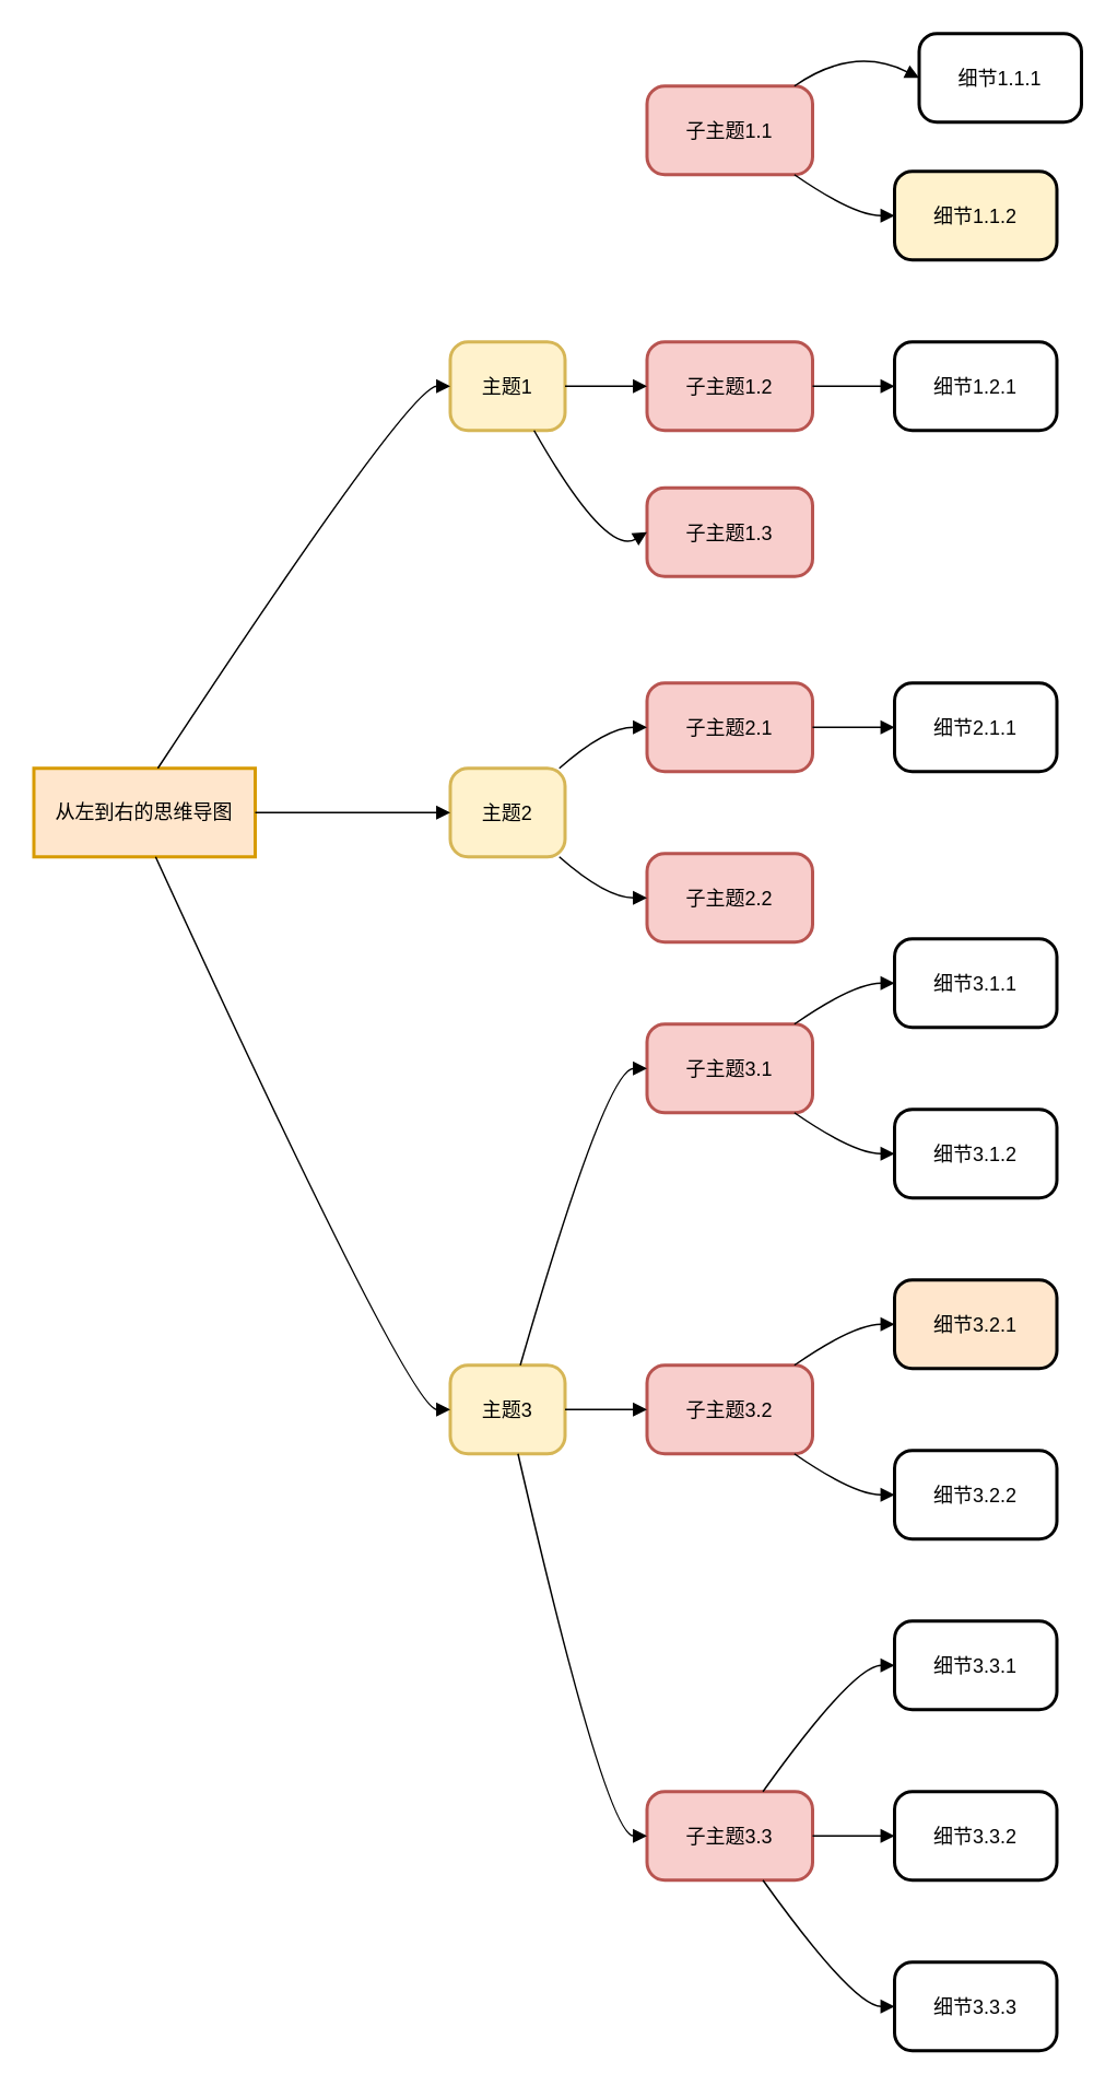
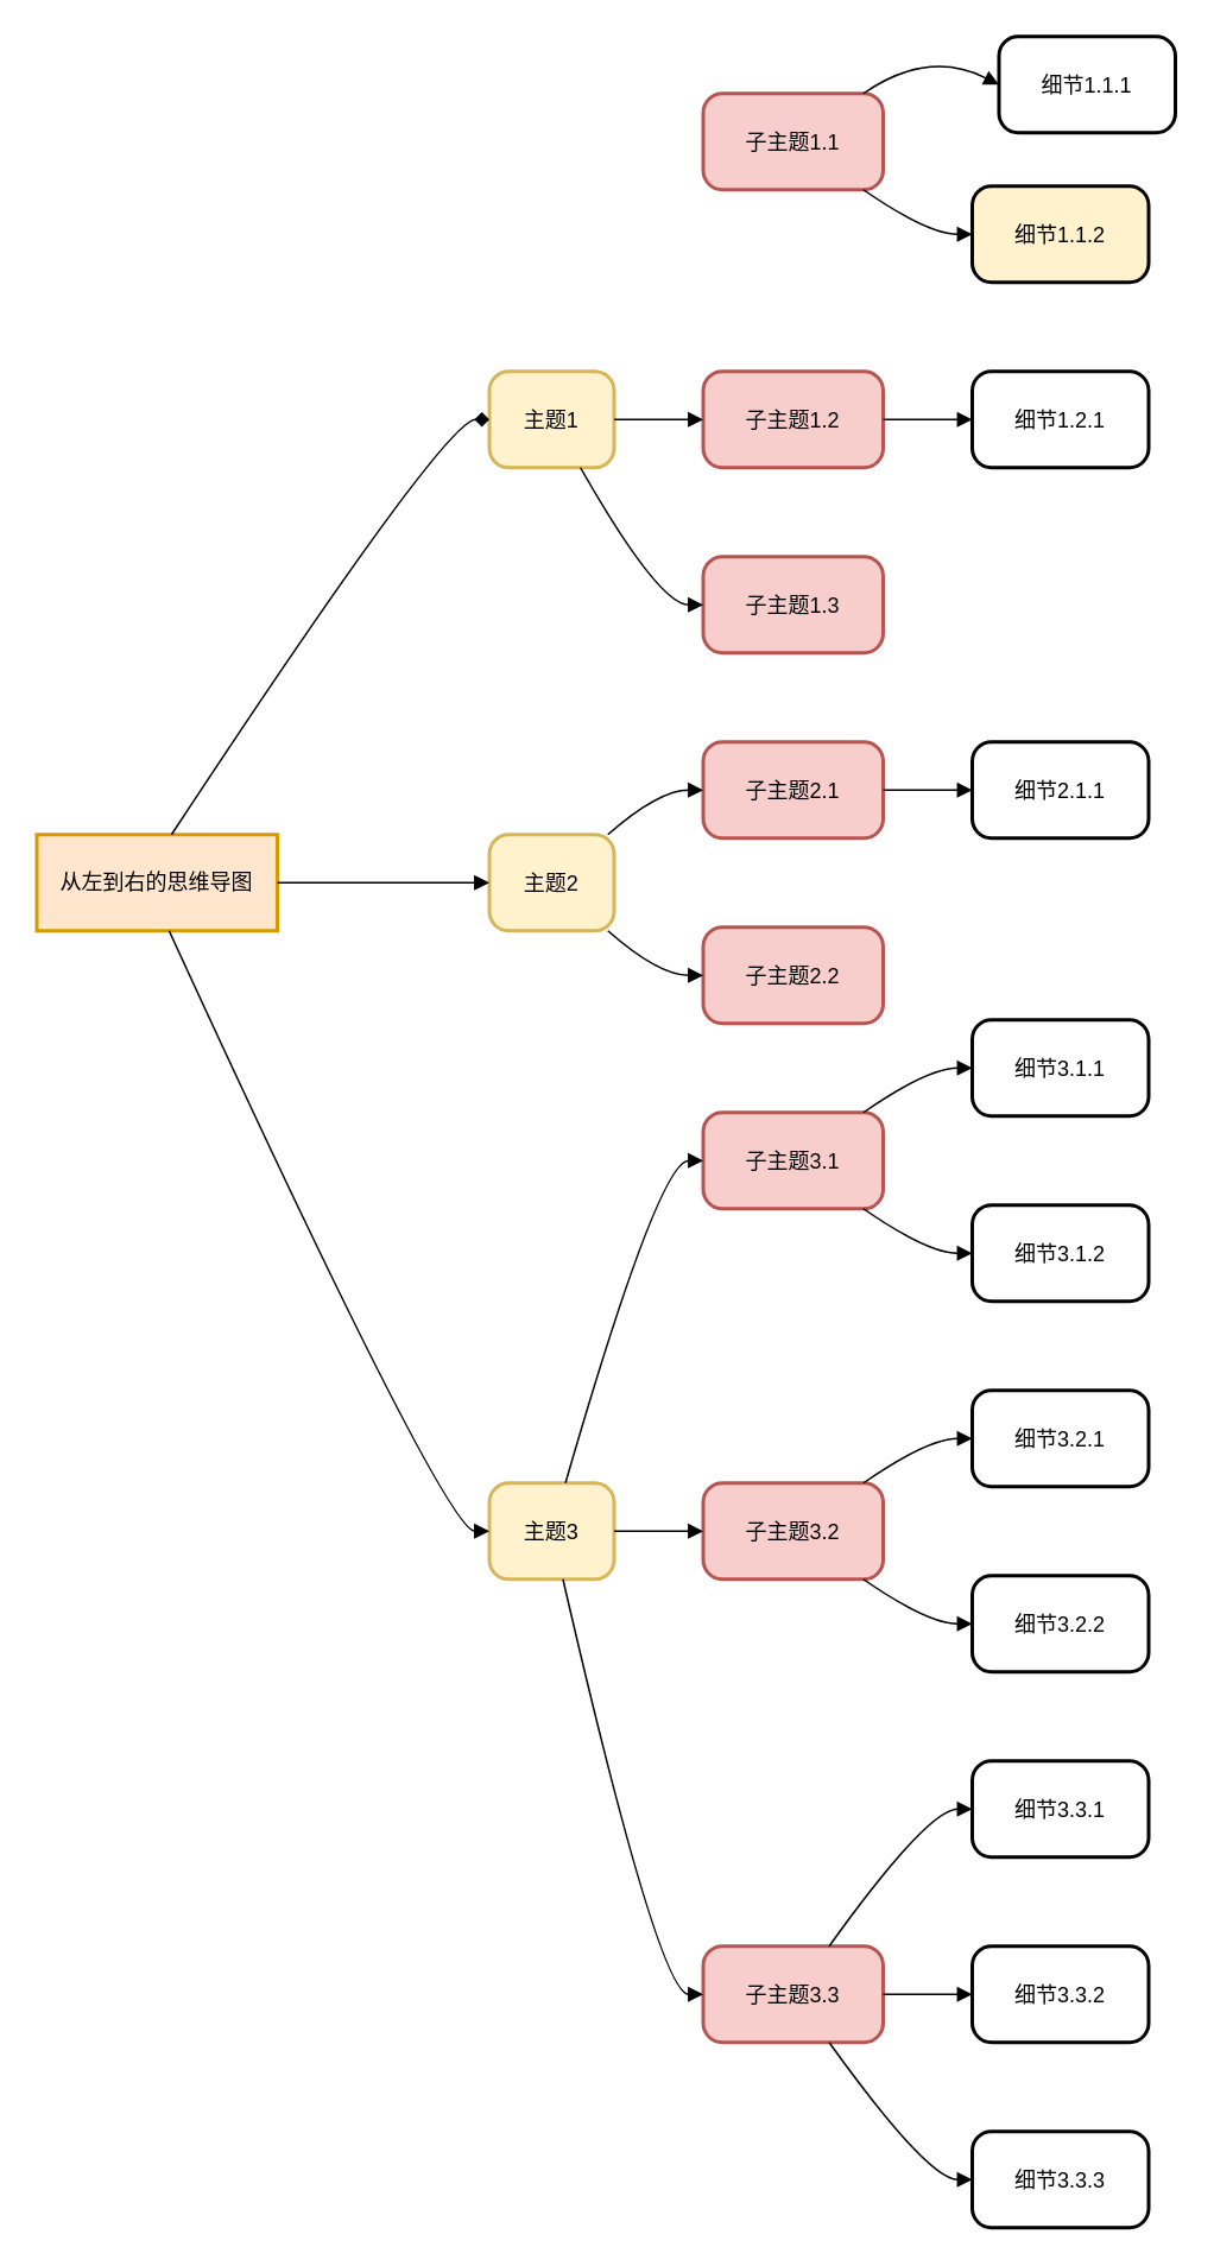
  <mxCell id="0" />
  <mxCell id="1" parent="0" />
  <mxCell id="2" value="从左到右的思维导图" style="whiteSpace=wrap;strokeWidth=2;fillColor=#ffe6cc;strokeColor=#d79b00;" parent="1" vertex="1"><mxGeometry x="20" y="468" width="135" height="54" as="geometry" /></mxCell>
  <mxCell id="3" value="主题1" style="rounded=1;arcSize=20;strokeWidth=2;fillColor=#fff2cc;strokeColor=#d6b656;" parent="1" vertex="1"><mxGeometry x="274" y="208" width="70" height="54" as="geometry" /></mxCell>
  <mxCell id="4" value="主题2" style="rounded=1;arcSize=20;strokeWidth=2;fillColor=#fff2cc;strokeColor=#d6b656;" parent="1" vertex="1"><mxGeometry x="274" y="468" width="70" height="54" as="geometry" /></mxCell>
  <mxCell id="5" value="主题3" style="rounded=1;arcSize=20;strokeWidth=2;fillColor=#fff2cc;strokeColor=#d6b656;" parent="1" vertex="1"><mxGeometry x="274" y="832" width="70" height="54" as="geometry" /></mxCell>
  <mxCell id="6" value="子主题1.1" style="rounded=1;arcSize=20;strokeWidth=2;fillColor=#f8cecc;strokeColor=#b85450;" parent="1" vertex="1"><mxGeometry x="394" y="52" width="101" height="54" as="geometry" /></mxCell>
  <mxCell id="7" value="子主题1.2" style="rounded=1;arcSize=20;strokeWidth=2;fillColor=#f8cecc;strokeColor=#b85450;" parent="1" vertex="1"><mxGeometry x="394" y="208" width="101" height="54" as="geometry" /></mxCell>
- <mxCell id="8" value="子主题1.3" style="rounded=1;arcSize=20;strokeWidth=2;fillColor=#f8cecc;strokeColor=#b85450;" parent="1" vertex="1"><mxGeometry x="394" y="297" width="101" height="54" as="geometry" /></mxCell>
+ <mxCell id="8" value="子主题1.3" style="rounded=1;arcSize=20;strokeWidth=2;fillColor=#f8cecc;strokeColor=#b85450;" parent="1" vertex="1"><mxGeometry x="394" y="312" width="101" height="54" as="geometry" /></mxCell>
  <mxCell id="9" value="子主题2.1" style="rounded=1;arcSize=20;strokeWidth=2;fillColor=#f8cecc;strokeColor=#b85450;" parent="1" vertex="1"><mxGeometry x="394" y="416" width="101" height="54" as="geometry" /></mxCell>
  <mxCell id="10" value="子主题2.2" style="rounded=1;arcSize=20;strokeWidth=2;fillColor=#f8cecc;strokeColor=#b85450;" parent="1" vertex="1"><mxGeometry x="394" y="520" width="101" height="54" as="geometry" /></mxCell>
  <mxCell id="11" value="子主题3.1" style="rounded=1;arcSize=20;strokeWidth=2;fillColor=#f8cecc;strokeColor=#b85450;" parent="1" vertex="1"><mxGeometry x="394" y="624" width="101" height="54" as="geometry" /></mxCell>
  <mxCell id="12" value="子主题3.2" style="rounded=1;arcSize=20;strokeWidth=2;fillColor=#f8cecc;strokeColor=#b85450;" parent="1" vertex="1"><mxGeometry x="394" y="832" width="101" height="54" as="geometry" /></mxCell>
  <mxCell id="13" value="子主题3.3" style="rounded=1;arcSize=20;strokeWidth=2;fillColor=#f8cecc;strokeColor=#b85450;" parent="1" vertex="1"><mxGeometry x="394" y="1092" width="101" height="54" as="geometry" /></mxCell>
  <mxCell id="14" value="细节1.1.1" style="rounded=1;arcSize=20;strokeWidth=2" parent="1" vertex="1"><mxGeometry x="560" y="20" width="99" height="54" as="geometry" /></mxCell>
  <mxCell id="15" value="细节1.1.2" style="rounded=1;arcSize=20;strokeWidth=2;fillColor=#fff2cc;" parent="1" vertex="1"><mxGeometry x="545" y="104" width="99" height="54" as="geometry" /></mxCell>
  <mxCell id="16" value="细节1.2.1" style="rounded=1;arcSize=20;strokeWidth=2" parent="1" vertex="1"><mxGeometry x="545" y="208" width="99" height="54" as="geometry" /></mxCell>
  <mxCell id="17" value="细节2.1.1" style="rounded=1;arcSize=20;strokeWidth=2" parent="1" vertex="1"><mxGeometry x="545" y="416" width="99" height="54" as="geometry" /></mxCell>
  <mxCell id="18" value="细节3.1.1" style="rounded=1;arcSize=20;strokeWidth=2" parent="1" vertex="1"><mxGeometry x="545" y="572" width="99" height="54" as="geometry" /></mxCell>
  <mxCell id="19" value="细节3.1.2" style="rounded=1;arcSize=20;strokeWidth=2" parent="1" vertex="1"><mxGeometry x="545" y="676" width="99" height="54" as="geometry" /></mxCell>
- <mxCell id="20" value="细节3.2.1" style="rounded=1;arcSize=20;strokeWidth=2;fillColor=#ffe6cc;" parent="1" vertex="1"><mxGeometry x="545" y="780" width="99" height="54" as="geometry" /></mxCell>
+ <mxCell id="20" value="细节3.2.1" style="rounded=1;arcSize=20;strokeWidth=2" parent="1" vertex="1"><mxGeometry x="545" y="780" width="99" height="54" as="geometry" /></mxCell>
  <mxCell id="21" value="细节3.2.2" style="rounded=1;arcSize=20;strokeWidth=2" parent="1" vertex="1"><mxGeometry x="545" y="884" width="99" height="54" as="geometry" /></mxCell>
  <mxCell id="22" value="细节3.3.1" style="rounded=1;arcSize=20;strokeWidth=2" parent="1" vertex="1"><mxGeometry x="545" y="988" width="99" height="54" as="geometry" /></mxCell>
  <mxCell id="23" value="细节3.3.2" style="rounded=1;arcSize=20;strokeWidth=2" parent="1" vertex="1"><mxGeometry x="545" y="1092" width="99" height="54" as="geometry" /></mxCell>
  <mxCell id="24" value="细节3.3.3" style="rounded=1;arcSize=20;strokeWidth=2" parent="1" vertex="1"><mxGeometry x="545" y="1196" width="99" height="54" as="geometry" /></mxCell>
- <mxCell id="25" value="" style="curved=1;startArrow=none;endArrow=block;exitX=0.56;exitY=0;entryX=0;entryY=0.5;" parent="1" source="2" target="3" edge="1"><mxGeometry relative="1" as="geometry"><Array as="points"><mxPoint x="249" y="235" /></Array></mxGeometry></mxCell>
+ <mxCell id="25" value="" style="curved=1;startArrow=none;endArrow=diamond;exitX=0.56;exitY=0;entryX=0;entryY=0.5;" parent="1" source="2" target="3" edge="1"><mxGeometry relative="1" as="geometry"><Array as="points"><mxPoint x="249" y="235" /></Array></mxGeometry></mxCell>
  <mxCell id="26" value="" style="curved=1;startArrow=none;endArrow=block;exitX=1;exitY=0.5;entryX=0;entryY=0.5;" parent="1" source="2" target="4" edge="1"><mxGeometry relative="1" as="geometry"><Array as="points" /></mxGeometry></mxCell>
  <mxCell id="27" value="" style="curved=1;startArrow=none;endArrow=block;exitX=0.55;exitY=1;entryX=0;entryY=0.5;" parent="1" source="2" target="5" edge="1"><mxGeometry relative="1" as="geometry"><Array as="points"><mxPoint x="249" y="859" /></Array></mxGeometry></mxCell>
  <mxCell id="28" value="" style="curved=1;startArrow=none;endArrow=block;exitX=1.01;exitY=0.5;entryX=0;entryY=0.5;" parent="1" source="3" target="7" edge="1"><mxGeometry relative="1" as="geometry"><Array as="points" /></mxGeometry></mxCell>
  <mxCell id="29" value="" style="curved=1;startArrow=none;endArrow=block;exitX=0.73;exitY=1;entryX=0;entryY=0.5;" parent="1" source="3" target="8" edge="1"><mxGeometry relative="1" as="geometry"><Array as="points"><mxPoint x="369" y="339" /></Array></mxGeometry></mxCell>
  <mxCell id="30" value="" style="curved=1;startArrow=none;endArrow=block;exitX=0.95;exitY=0;entryX=0;entryY=0.5;" parent="1" source="4" target="9" edge="1"><mxGeometry relative="1" as="geometry"><Array as="points"><mxPoint x="369" y="443" /></Array></mxGeometry></mxCell>
  <mxCell id="31" value="" style="curved=1;startArrow=none;endArrow=block;exitX=0.95;exitY=1;entryX=0;entryY=0.5;" parent="1" source="4" target="10" edge="1"><mxGeometry relative="1" as="geometry"><Array as="points"><mxPoint x="369" y="547" /></Array></mxGeometry></mxCell>
  <mxCell id="32" value="" style="curved=1;startArrow=none;endArrow=block;exitX=0.61;exitY=0;entryX=0;entryY=0.5;" parent="1" source="5" target="11" edge="1"><mxGeometry relative="1" as="geometry"><Array as="points"><mxPoint x="369" y="651" /></Array></mxGeometry></mxCell>
  <mxCell id="33" value="" style="curved=1;startArrow=none;endArrow=block;exitX=1.01;exitY=0.5;entryX=0;entryY=0.5;" parent="1" source="5" target="12" edge="1"><mxGeometry relative="1" as="geometry"><Array as="points" /></mxGeometry></mxCell>
  <mxCell id="34" value="" style="curved=1;startArrow=none;endArrow=block;exitX=0.59;exitY=1;entryX=0;entryY=0.5;" parent="1" source="5" target="13" edge="1"><mxGeometry relative="1" as="geometry"><Array as="points"><mxPoint x="369" y="1119" /></Array></mxGeometry></mxCell>
  <mxCell id="35" value="" style="curved=1;startArrow=none;endArrow=block;exitX=0.89;exitY=0;entryX=0;entryY=0.5;" parent="1" source="6" target="14" edge="1"><mxGeometry relative="1" as="geometry"><Array as="points"><mxPoint x="520" y="27" /></Array></mxGeometry></mxCell>
  <mxCell id="36" value="" style="curved=1;startArrow=none;endArrow=block;exitX=0.89;exitY=1;entryX=0;entryY=0.5;" parent="1" source="6" target="15" edge="1"><mxGeometry relative="1" as="geometry"><Array as="points"><mxPoint x="520" y="131" /></Array></mxGeometry></mxCell>
  <mxCell id="37" value="" style="curved=1;startArrow=none;endArrow=block;exitX=1;exitY=0.5;entryX=0;entryY=0.5;" parent="1" source="7" target="16" edge="1"><mxGeometry relative="1" as="geometry"><Array as="points" /></mxGeometry></mxCell>
  <mxCell id="38" value="" style="curved=1;startArrow=none;endArrow=block;exitX=1;exitY=0.5;entryX=0;entryY=0.5;" parent="1" source="9" target="17" edge="1"><mxGeometry relative="1" as="geometry"><Array as="points" /></mxGeometry></mxCell>
  <mxCell id="39" value="" style="curved=1;startArrow=none;endArrow=block;exitX=0.89;exitY=0;entryX=0;entryY=0.5;" parent="1" source="11" target="18" edge="1"><mxGeometry relative="1" as="geometry"><Array as="points"><mxPoint x="520" y="599" /></Array></mxGeometry></mxCell>
  <mxCell id="40" value="" style="curved=1;startArrow=none;endArrow=block;exitX=0.89;exitY=1;entryX=0;entryY=0.5;" parent="1" source="11" target="19" edge="1"><mxGeometry relative="1" as="geometry"><Array as="points"><mxPoint x="520" y="703" /></Array></mxGeometry></mxCell>
  <mxCell id="41" value="" style="curved=1;startArrow=none;endArrow=block;exitX=0.89;exitY=0;entryX=0;entryY=0.5;" parent="1" source="12" target="20" edge="1"><mxGeometry relative="1" as="geometry"><Array as="points"><mxPoint x="520" y="807" /></Array></mxGeometry></mxCell>
  <mxCell id="42" value="" style="curved=1;startArrow=none;endArrow=block;exitX=0.89;exitY=1;entryX=0;entryY=0.5;" parent="1" source="12" target="21" edge="1"><mxGeometry relative="1" as="geometry"><Array as="points"><mxPoint x="520" y="911" /></Array></mxGeometry></mxCell>
  <mxCell id="43" value="" style="curved=1;startArrow=none;endArrow=block;exitX=0.7;exitY=0;entryX=0;entryY=0.5;" parent="1" source="13" target="22" edge="1"><mxGeometry relative="1" as="geometry"><Array as="points"><mxPoint x="520" y="1015" /></Array></mxGeometry></mxCell>
  <mxCell id="44" value="" style="curved=1;startArrow=none;endArrow=block;exitX=1;exitY=0.5;entryX=0;entryY=0.5;" parent="1" source="13" target="23" edge="1"><mxGeometry relative="1" as="geometry"><Array as="points" /></mxGeometry></mxCell>
  <mxCell id="45" value="" style="curved=1;startArrow=none;endArrow=block;exitX=0.7;exitY=1;entryX=0;entryY=0.5;" parent="1" source="13" target="24" edge="1"><mxGeometry relative="1" as="geometry"><Array as="points"><mxPoint x="520" y="1223" /></Array></mxGeometry></mxCell>
